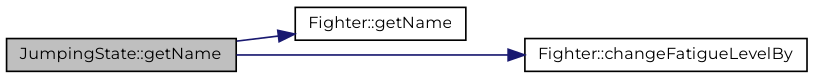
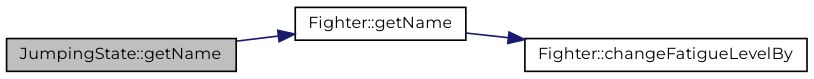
  digraph {
    fontname=Montserrat
    rankdir=LR
    node [color=black fillcolor=white fontname=Montserrat fontsize=10 shape=record style=filled]
    edge [color=midnightblue fontname=Montserrat fontsize=10 labelfontname=Helvetica labelfontsize=10 style=solid]
    n1 [fillcolor=grey75 fontcolor=black height=0.2 label="JumpingState::getName" width=0.4]
    n2 [height=0.2 label="Fighter::getName" width=0.4]
    n3 [height=0.2 label="Fighter::changeFatigueLevelBy" width=0.4]
    n1 -> n2
-   n1 -> n3
+   n2 -> n3
  }
